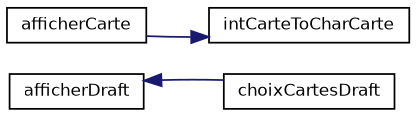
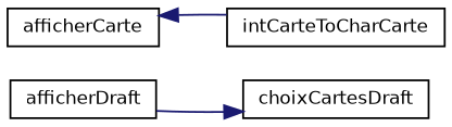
  digraph {
    rankdir=LR
    node [color=black fillcolor=white fontname=Helvetica fontsize=10 shape=record style=filled]
    edge [color=midnightblue fontname=Helvetica fontsize=10 labelfontname=Helvetica labelfontsize=10 style=solid]
    n1 [height=0.2 label=afficherDraft width=0.4]
    n2 [height=0.2 label=choixCartesDraft width=0.4]
    n3 [height=0.2 label=afficherCarte width=0.4]
    n4 [height=0.2 label=intCarteToCharCarte width=0.4]
-   n2 -> n1
-   n3 -> n4
+   n1 -> n2
+   n4 -> n3
  }
